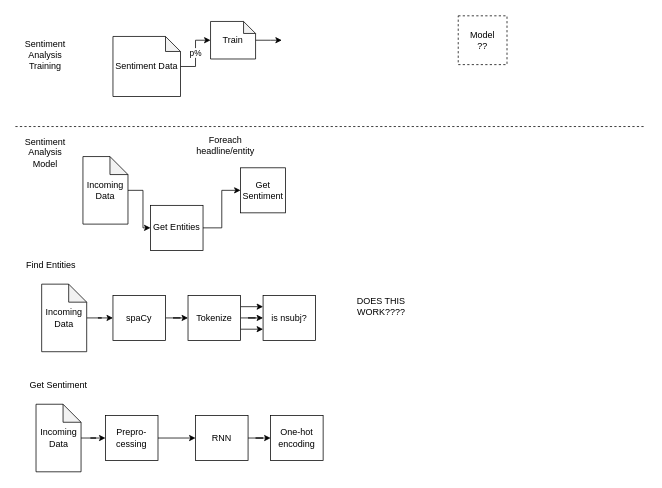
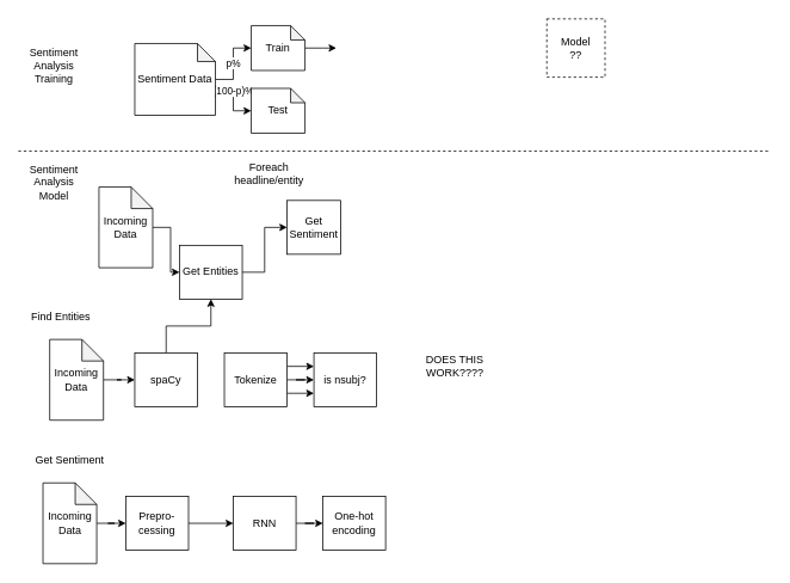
  <mxCell id="0" />
  <mxCell id="1" parent="0" />
  <mxCell id="2" value="" style="endArrow=none;dashed=1;html=1;rounded=0;" edge="1" parent="1"><mxGeometry width="50" height="50" relative="1" as="geometry"><mxPoint y="168" as="sourcePoint" x="20" /><mxPoint x="860" y="168" as="targetPoint" /></mxGeometry></mxCell>
  <mxCell id="3" value="Sentiment Analysis&lt;br&gt;Training" style="text;html=1;strokeColor=none;fillColor=none;align=center;verticalAlign=middle;whiteSpace=wrap;rounded=0;" vertex="1" parent="1"><mxGeometry x="30" y="58" width="60" height="30" as="geometry" /></mxCell>
  <mxCell id="4" value="p%" style="edgeStyle=orthogonalEdgeStyle;rounded=0;orthogonalLoop=1;jettySize=auto;html=1;entryX=0;entryY=0.5;entryDx=0;entryDy=0;entryPerimeter=0;" edge="1" parent="1" source="6" target="10"><mxGeometry relative="1" as="geometry" /></mxCell>
+ <mxCell id="5" value="(100-p)%" style="edgeStyle=orthogonalEdgeStyle;rounded=0;orthogonalLoop=1;jettySize=auto;html=1;exitX=0;exitY=0;exitDx=70;exitDy=50;exitPerimeter=0;entryX=0;entryY=0.5;entryDx=0;entryDy=0;entryPerimeter=0;" edge="1" parent="1" source="6" target="12"><mxGeometry relative="1" as="geometry" /></mxCell>
  <mxCell id="6" value="Sentiment Data" style="shape=note;whiteSpace=wrap;html=1;backgroundOutline=1;darkOpacity=0.05;size=20;" vertex="1" parent="1"><mxGeometry x="150" y="48" width="90" height="80" as="geometry" /></mxCell>
  <mxCell id="7" style="edgeStyle=orthogonalEdgeStyle;rounded=0;orthogonalLoop=1;jettySize=auto;html=1;exitX=0.5;exitY=1;exitDx=0;exitDy=0;exitPerimeter=0;" edge="1" parent="1" source="6" target="6"><mxGeometry relative="1" as="geometry" /></mxCell>
  <mxCell id="8" value="Model&lt;br&gt;??" style="whiteSpace=wrap;html=1;aspect=fixed;dashed=1;" vertex="1" parent="1"><mxGeometry x="610" y="20.5" width="65" height="65" as="geometry" /></mxCell>
  <mxCell id="9" value="" style="edgeStyle=orthogonalEdgeStyle;rounded=0;orthogonalLoop=1;jettySize=auto;html=1;entryX=0;entryY=0.5;entryDx=0;entryDy=0;" edge="1" parent="1" source="10"><mxGeometry relative="1" as="geometry"><mxPoint x="375" y="53" as="targetPoint" /></mxGeometry></mxCell>
  <mxCell id="10" value="Train" style="shape=note;whiteSpace=wrap;html=1;backgroundOutline=1;darkOpacity=0.05;size=16;" vertex="1" parent="1"><mxGeometry x="280" y="28" width="60" height="50" as="geometry" /></mxCell>
  <mxCell id="11" style="edgeStyle=orthogonalEdgeStyle;rounded=0;orthogonalLoop=1;jettySize=auto;html=1;exitX=0.5;exitY=1;exitDx=0;exitDy=0;exitPerimeter=0;" edge="1" parent="1" source="10" target="10"><mxGeometry relative="1" as="geometry" /></mxCell>
+ <mxCell id="12" value="Test" style="shape=note;whiteSpace=wrap;html=1;backgroundOutline=1;darkOpacity=0.05;size=16;" vertex="1" parent="1"><mxGeometry x="280" y="98" width="60" height="50" as="geometry" /></mxCell>
  <mxCell id="13" value="Sentiment Analysis&lt;br&gt;Model" style="text;html=1;strokeColor=none;fillColor=none;align=center;verticalAlign=middle;whiteSpace=wrap;rounded=0;" vertex="1" parent="1"><mxGeometry x="30" y="188" width="60" height="30" as="geometry" /></mxCell>
  <mxCell id="14" value="Find Entities" style="text;html=1;strokeColor=none;fillColor=none;align=center;verticalAlign=middle;whiteSpace=wrap;rounded=0;" vertex="1" parent="1"><mxGeometry y="338" width="95" height="30" as="geometry" x="20" /></mxCell>
  <mxCell id="15" value="" style="edgeStyle=orthogonalEdgeStyle;rounded=0;orthogonalLoop=1;jettySize=auto;html=1;" edge="1" parent="1" source="16" target="18"><mxGeometry relative="1" as="geometry" /></mxCell>
  <mxCell id="16" value="Incoming Data" style="shape=note;whiteSpace=wrap;html=1;backgroundOutline=1;darkOpacity=0.05;size=24;" vertex="1" parent="1"><mxGeometry x="110" y="208" width="60" height="90" as="geometry" /></mxCell>
  <mxCell id="17" value="" style="edgeStyle=orthogonalEdgeStyle;rounded=0;orthogonalLoop=1;jettySize=auto;html=1;" edge="1" parent="1" source="18" target="19"><mxGeometry relative="1" as="geometry" /></mxCell>
  <mxCell id="18" value="Get Entities" style="rounded=0;whiteSpace=wrap;html=1;" vertex="1" parent="1"><mxGeometry x="200" y="273" width="70" height="60" as="geometry" /></mxCell>
  <mxCell id="19" value="Get Sentiment" style="rounded=0;whiteSpace=wrap;html=1;" vertex="1" parent="1"><mxGeometry x="320" y="223" width="60" height="60" as="geometry" /></mxCell>
  <mxCell id="20" value="Foreach headline/entity" style="text;html=1;strokeColor=none;fillColor=none;align=center;verticalAlign=middle;whiteSpace=wrap;rounded=0;" vertex="1" parent="1"><mxGeometry x="270" y="178" width="60" height="30" as="geometry" /></mxCell>
  <mxCell id="21" value="" style="edgeStyle=orthogonalEdgeStyle;rounded=0;orthogonalLoop=1;jettySize=auto;html=1;" edge="1" parent="1" source="22" target="24"><mxGeometry relative="1" as="geometry" /></mxCell>
  <mxCell id="22" value="Incoming Data" style="shape=note;whiteSpace=wrap;html=1;backgroundOutline=1;darkOpacity=0.05;size=24;" vertex="1" parent="1"><mxGeometry x="55" y="378" width="60" height="90" as="geometry" /></mxCell>
- <mxCell id="23" value="" style="edgeStyle=orthogonalEdgeStyle;rounded=0;orthogonalLoop=1;jettySize=auto;html=1;" edge="1" parent="1" source="24" target="28"><mxGeometry relative="1" as="geometry" /></mxCell>
+ <mxCell id="23" value="" style="edgeStyle=orthogonalEdgeStyle;rounded=0;orthogonalLoop=1;jettySize=auto;html=1;" edge="1" parent="1" source="24" target="18"><mxGeometry relative="1" as="geometry" /></mxCell>
  <mxCell id="24" value="spaCy" style="rounded=0;whiteSpace=wrap;html=1;" vertex="1" parent="1"><mxGeometry x="150" y="393" width="70" height="60" as="geometry" /></mxCell>
  <mxCell id="25" value="" style="edgeStyle=orthogonalEdgeStyle;rounded=0;orthogonalLoop=1;jettySize=auto;html=1;" edge="1" parent="1" source="28" target="29"><mxGeometry relative="1" as="geometry" /></mxCell>
  <mxCell id="26" style="edgeStyle=orthogonalEdgeStyle;rounded=0;orthogonalLoop=1;jettySize=auto;html=1;exitX=1;exitY=0.25;exitDx=0;exitDy=0;entryX=0;entryY=0.25;entryDx=0;entryDy=0;" edge="1" parent="1" source="28" target="29"><mxGeometry relative="1" as="geometry" /></mxCell>
  <mxCell id="27" style="edgeStyle=orthogonalEdgeStyle;rounded=0;orthogonalLoop=1;jettySize=auto;html=1;exitX=1;exitY=0.75;exitDx=0;exitDy=0;entryX=0;entryY=0.75;entryDx=0;entryDy=0;" edge="1" parent="1" source="28" target="29"><mxGeometry relative="1" as="geometry" /></mxCell>
  <mxCell id="28" value="Tokenize" style="rounded=0;whiteSpace=wrap;html=1;" vertex="1" parent="1"><mxGeometry x="250" y="393" width="70" height="60" as="geometry" /></mxCell>
  <mxCell id="29" value="is nsubj?" style="rounded=0;whiteSpace=wrap;html=1;" vertex="1" parent="1"><mxGeometry x="350" y="393" width="70" height="60" as="geometry" /></mxCell>
  <mxCell id="30" value="DOES THIS WORK????" style="text;html=1;strokeColor=none;fillColor=none;align=center;verticalAlign=middle;whiteSpace=wrap;rounded=0;" vertex="1" parent="1"><mxGeometry x="460" y="393" width="95" height="30" as="geometry" /></mxCell>
  <mxCell id="31" value="Get Sentiment" style="text;html=1;strokeColor=none;fillColor=none;align=center;verticalAlign=middle;whiteSpace=wrap;rounded=0;" vertex="1" parent="1"><mxGeometry x="30" y="498" width="95" height="30" as="geometry" /></mxCell>
  <mxCell id="32" value="" style="edgeStyle=orthogonalEdgeStyle;rounded=0;orthogonalLoop=1;jettySize=auto;html=1;" edge="1" parent="1" source="33" target="35"><mxGeometry relative="1" as="geometry" /></mxCell>
  <mxCell id="33" value="Incoming Data" style="shape=note;whiteSpace=wrap;html=1;backgroundOutline=1;darkOpacity=0.05;size=24;" vertex="1" parent="1"><mxGeometry x="47.5" y="538" width="60" height="90" as="geometry" /></mxCell>
  <mxCell id="34" value="" style="edgeStyle=orthogonalEdgeStyle;rounded=0;orthogonalLoop=1;jettySize=auto;html=1;" edge="1" parent="1" source="35" target="37"><mxGeometry relative="1" as="geometry" /></mxCell>
  <mxCell id="35" value="Prepro-cessing" style="rounded=0;whiteSpace=wrap;html=1;" vertex="1" parent="1"><mxGeometry x="140" y="553" width="70" height="60" as="geometry" /></mxCell>
  <mxCell id="36" value="" style="edgeStyle=orthogonalEdgeStyle;rounded=0;orthogonalLoop=1;jettySize=auto;html=1;" edge="1" parent="1" source="37" target="38"><mxGeometry relative="1" as="geometry" /></mxCell>
  <mxCell id="37" value="RNN" style="rounded=0;whiteSpace=wrap;html=1;" vertex="1" parent="1"><mxGeometry x="260" y="553" width="70" height="60" as="geometry" /></mxCell>
  <mxCell id="38" value="One-hot encoding" style="rounded=0;whiteSpace=wrap;html=1;" vertex="1" parent="1"><mxGeometry x="360" y="553" width="70" height="60" as="geometry" /></mxCell>
